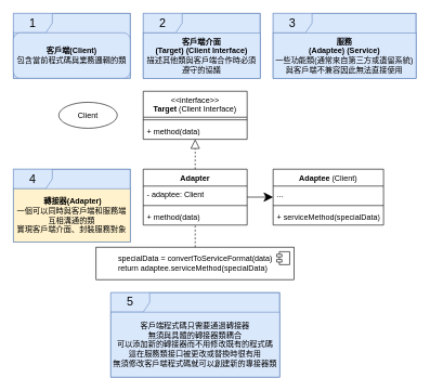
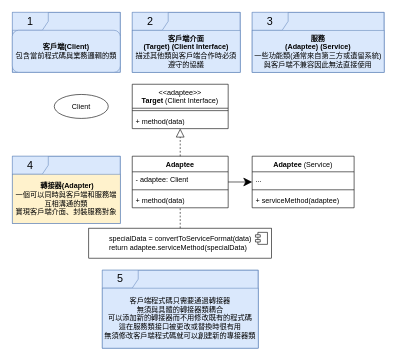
  <mxCell id="0" />
  <mxCell id="1" parent="0" />
- <mxCell id="2" value="&lt;span style=&quot;font-weight: normal;&quot;&gt;&amp;lt;&amp;lt;interface&amp;gt;&amp;gt;&lt;/span&gt;&lt;div&gt;Target&amp;nbsp;&lt;span style=&quot;background-color: initial;&quot;&gt;&lt;span style=&quot;font-weight: normal;&quot;&gt;(Client Interface)&lt;/span&gt;&lt;/span&gt;&lt;/div&gt;" style="swimlane;fontStyle=1;align=center;verticalAlign=top;childLayout=stackLayout;horizontal=1;startSize=40;horizontalStack=0;resizeParent=1;resizeParentMax=0;resizeLast=0;collapsible=1;marginBottom=0;whiteSpace=wrap;html=1;" parent="1" vertex="1"><mxGeometry x="220" y="140" width="160" height="74" as="geometry" /></mxCell>
+ <mxCell id="2" value="&lt;span style=&quot;font-weight: normal;&quot;&gt;&amp;lt;&amp;lt;adaptee&amp;gt;&amp;gt;&lt;/span&gt;&lt;div&gt;Target&amp;nbsp;&lt;span style=&quot;background-color: initial;&quot;&gt;&lt;span style=&quot;font-weight: normal;&quot;&gt;(Client Interface)&lt;/span&gt;&lt;/span&gt;&lt;/div&gt;" style="swimlane;fontStyle=1;align=center;verticalAlign=top;childLayout=stackLayout;horizontal=1;startSize=40;horizontalStack=0;resizeParent=1;resizeParentMax=0;resizeLast=0;collapsible=1;marginBottom=0;whiteSpace=wrap;html=1;" parent="1" vertex="1"><mxGeometry x="220" y="140" width="160" height="74" as="geometry" /></mxCell>
  <mxCell id="3" value="" style="line;strokeWidth=1;fillColor=none;align=left;verticalAlign=middle;spacingTop=-1;spacingLeft=3;spacingRight=3;rotatable=0;labelPosition=right;points=[];portConstraint=eastwest;strokeColor=inherit;" parent="2" vertex="1"><mxGeometry y="40" width="160" height="8" as="geometry" /></mxCell>
  <mxCell id="4" value="+ method(data)" style="text;strokeColor=none;fillColor=none;align=left;verticalAlign=top;spacingLeft=4;spacingRight=4;overflow=hidden;rotatable=0;points=[[0,0.5],[1,0.5]];portConstraint=eastwest;whiteSpace=wrap;html=1;" parent="2" vertex="1"><mxGeometry y="48" width="160" height="26" as="geometry" /></mxCell>
- <mxCell id="5" value="Adapter" style="swimlane;fontStyle=1;align=center;verticalAlign=top;childLayout=stackLayout;horizontal=1;startSize=26;horizontalStack=0;resizeParent=1;resizeParentMax=0;resizeLast=0;collapsible=1;marginBottom=0;whiteSpace=wrap;html=1;" parent="1" vertex="1"><mxGeometry x="220" y="260" width="160" height="86" as="geometry" /></mxCell>
+ <mxCell id="5" value="Adaptee" style="swimlane;fontStyle=1;align=center;verticalAlign=top;childLayout=stackLayout;horizontal=1;startSize=26;horizontalStack=0;resizeParent=1;resizeParentMax=0;resizeLast=0;collapsible=1;marginBottom=0;whiteSpace=wrap;html=1;" parent="1" vertex="1"><mxGeometry x="220" y="260" width="160" height="86" as="geometry" /></mxCell>
  <mxCell id="6" value="- adaptee: Client" style="text;strokeColor=none;fillColor=none;align=left;verticalAlign=top;spacingLeft=4;spacingRight=4;overflow=hidden;rotatable=0;points=[[0,0.5],[1,0.5]];portConstraint=eastwest;whiteSpace=wrap;html=1;" parent="5" vertex="1"><mxGeometry y="26" width="160" height="26" as="geometry" /></mxCell>
  <mxCell id="7" value="" style="line;strokeWidth=1;fillColor=none;align=left;verticalAlign=middle;spacingTop=-1;spacingLeft=3;spacingRight=3;rotatable=0;labelPosition=right;points=[];portConstraint=eastwest;strokeColor=inherit;" parent="5" vertex="1"><mxGeometry y="52" width="160" height="8" as="geometry" /></mxCell>
  <mxCell id="8" value="+ method(data)" style="text;strokeColor=none;fillColor=none;align=left;verticalAlign=top;spacingLeft=4;spacingRight=4;overflow=hidden;rotatable=0;points=[[0,0.5],[1,0.5]];portConstraint=eastwest;whiteSpace=wrap;html=1;" parent="5" vertex="1"><mxGeometry y="60" width="160" height="26" as="geometry" /></mxCell>
- <mxCell id="9" value="Adaptee &lt;span style=&quot;font-weight: normal;&quot;&gt;(Client)&lt;/span&gt;" style="swimlane;fontStyle=1;align=center;verticalAlign=top;childLayout=stackLayout;horizontal=1;startSize=26;horizontalStack=0;resizeParent=1;resizeParentMax=0;resizeLast=0;collapsible=1;marginBottom=0;whiteSpace=wrap;html=1;" parent="1" vertex="1"><mxGeometry x="420" y="260" width="170" height="86" as="geometry" /></mxCell>
+ <mxCell id="9" value="Adaptee &lt;span style=&quot;font-weight: normal;&quot;&gt;(Service)&lt;/span&gt;" style="swimlane;fontStyle=1;align=center;verticalAlign=top;childLayout=stackLayout;horizontal=1;startSize=26;horizontalStack=0;resizeParent=1;resizeParentMax=0;resizeLast=0;collapsible=1;marginBottom=0;whiteSpace=wrap;html=1;" parent="1" vertex="1"><mxGeometry x="420" y="260" width="170" height="86" as="geometry" /></mxCell>
  <mxCell id="10" value="..." style="text;strokeColor=none;fillColor=none;align=left;verticalAlign=top;spacingLeft=4;spacingRight=4;overflow=hidden;rotatable=0;points=[[0,0.5],[1,0.5]];portConstraint=eastwest;whiteSpace=wrap;html=1;" parent="9" vertex="1"><mxGeometry y="26" width="170" height="26" as="geometry" /></mxCell>
  <mxCell id="11" value="" style="line;strokeWidth=1;fillColor=none;align=left;verticalAlign=middle;spacingTop=-1;spacingLeft=3;spacingRight=3;rotatable=0;labelPosition=right;points=[];portConstraint=eastwest;strokeColor=inherit;" parent="9" vertex="1"><mxGeometry y="52" width="170" height="8" as="geometry" /></mxCell>
- <mxCell id="12" value="+ serviceMethod(specialData)" style="text;strokeColor=none;fillColor=none;align=left;verticalAlign=top;spacingLeft=4;spacingRight=4;overflow=hidden;rotatable=0;points=[[0,0.5],[1,0.5]];portConstraint=eastwest;whiteSpace=wrap;html=1;" parent="9" vertex="1"><mxGeometry y="60" width="170" height="26" as="geometry" /></mxCell>
+ <mxCell id="12" value="+ serviceMethod(adaptee)" style="text;strokeColor=none;fillColor=none;align=left;verticalAlign=top;spacingLeft=4;spacingRight=4;overflow=hidden;rotatable=0;points=[[0,0.5],[1,0.5]];portConstraint=eastwest;whiteSpace=wrap;html=1;" parent="9" vertex="1"><mxGeometry y="60" width="170" height="26" as="geometry" /></mxCell>
  <mxCell id="13" value="Client" style="ellipse;whiteSpace=wrap;html=1;" parent="1" vertex="1"><mxGeometry x="90" y="157" width="90" height="40" as="geometry" /></mxCell>
  <mxCell id="14" value="" style="endArrow=block;dashed=1;endFill=0;endSize=12;html=1;rounded=0;exitX=0.5;exitY=0;exitDx=0;exitDy=0;" parent="1" source="5" target="4" edge="1"><mxGeometry width="160" relative="1" as="geometry"><mxPoint x="280" y="440" as="sourcePoint" /><mxPoint x="440" y="440" as="targetPoint" /></mxGeometry></mxCell>
  <mxCell id="15" value="&lt;div style=&quot;text-align: left;&quot;&gt;specialData = convertToServiceFormat(data)&lt;/div&gt;&lt;div style=&quot;text-align: left;&quot;&gt;return adaptee.serviceMethod(specialData)&lt;/div&gt;" style="html=1;dropTarget=0;whiteSpace=wrap;align=center;" parent="1" vertex="1"><mxGeometry x="147.5" y="380" width="305" height="50" as="geometry" /></mxCell>
  <mxCell id="16" value="" style="shape=module;jettyWidth=8;jettyHeight=4;" parent="15" vertex="1"><mxGeometry x="1" width="20" height="20" relative="1" as="geometry"><mxPoint x="-27" y="7" as="offset" /></mxGeometry></mxCell>
  <mxCell id="17" value="" style="group" parent="1" vertex="1" connectable="0"><mxGeometry x="20" y="20" width="180" height="100" as="geometry" /></mxCell>
  <mxCell id="18" value="" style="html=1;whiteSpace=wrap;fillColor=#dae8fc;strokeColor=#6c8ebf;" parent="17" vertex="1"><mxGeometry width="180" height="100" as="geometry" /></mxCell>
  <mxCell id="19" value="&lt;font style=&quot;font-size: 18px;&quot;&gt;1&lt;/font&gt;" style="shape=umlFrame;whiteSpace=wrap;html=1;pointerEvents=0;fillColor=#dae8fc;strokeColor=#6c8ebf;" parent="17" vertex="1"><mxGeometry width="180" height="100" as="geometry" /></mxCell>
  <mxCell id="20" value="&lt;b&gt;客戶端(Client)&lt;/b&gt;&lt;br&gt;包含當前程式碼與業務邏輯的類" style="html=1;whiteSpace=wrap;fillColor=#dae8fc;strokeColor=#6c8ebf;rounded=1;" parent="17" vertex="1"><mxGeometry y="30" width="180" height="70" as="geometry" /></mxCell>
  <mxCell id="21" value="" style="group" parent="1" vertex="1" connectable="0"><mxGeometry x="220" y="20" width="180" height="100" as="geometry" /></mxCell>
  <mxCell id="22" value="" style="html=1;whiteSpace=wrap;fillColor=#dae8fc;strokeColor=#6c8ebf;" parent="21" vertex="1"><mxGeometry width="180" height="100" as="geometry" /></mxCell>
  <mxCell id="23" value="&lt;font style=&quot;font-size: 18px;&quot;&gt;2&lt;/font&gt;" style="shape=umlFrame;whiteSpace=wrap;html=1;pointerEvents=0;fillColor=#dae8fc;strokeColor=#6c8ebf;" parent="21" vertex="1"><mxGeometry width="180" height="100" as="geometry" /></mxCell>
  <mxCell id="24" value="&lt;b&gt;客戶端介面&lt;/b&gt;&lt;div&gt;&lt;b&gt;(Target)&amp;nbsp;&lt;/b&gt;&lt;b style=&quot;background-color: initial;&quot;&gt;(Client Interface)&lt;/b&gt;&lt;div&gt;描述其他類與客戶端合作時必須遵守的協議&lt;br&gt;&lt;/div&gt;&lt;/div&gt;" style="html=1;whiteSpace=wrap;fillColor=#dae8fc;strokeColor=#6c8ebf;" parent="21" vertex="1"><mxGeometry y="30" width="180" height="70" as="geometry" /></mxCell>
  <mxCell id="25" value="" style="group" parent="1" vertex="1" connectable="0"><mxGeometry x="420" y="20" width="220" height="100" as="geometry" /></mxCell>
  <mxCell id="26" value="" style="html=1;whiteSpace=wrap;fillColor=#dae8fc;strokeColor=#6c8ebf;" parent="25" vertex="1"><mxGeometry width="220" height="100" as="geometry" /></mxCell>
  <mxCell id="27" value="&lt;font style=&quot;font-size: 18px;&quot;&gt;3&lt;/font&gt;" style="shape=umlFrame;whiteSpace=wrap;html=1;pointerEvents=0;fillColor=#dae8fc;strokeColor=#6c8ebf;" parent="25" vertex="1"><mxGeometry width="220" height="100" as="geometry" /></mxCell>
  <mxCell id="28" value="&lt;b&gt;服務&lt;/b&gt;&lt;div&gt;&lt;b&gt;(Adaptee) (Service)&lt;/b&gt;&lt;/div&gt;&lt;div&gt;一些功能類(通常來自第三方或遺留系統)&lt;/div&gt;&lt;div&gt;與客戶端不兼容&lt;span style=&quot;background-color: initial;&quot;&gt;因此無法直接使用&lt;/span&gt;&lt;/div&gt;" style="html=1;whiteSpace=wrap;fillColor=#dae8fc;strokeColor=#6c8ebf;" parent="25" vertex="1"><mxGeometry y="30" width="220" height="70" as="geometry" /></mxCell>
  <mxCell id="29" value="" style="group" parent="1" vertex="1" connectable="0"><mxGeometry x="170" y="450" width="260" height="130" as="geometry" /></mxCell>
  <mxCell id="30" value="" style="html=1;whiteSpace=wrap;fillColor=#dae8fc;strokeColor=#6c8ebf;" parent="29" vertex="1"><mxGeometry width="260" height="130" as="geometry" /></mxCell>
  <mxCell id="31" value="&lt;font style=&quot;font-size: 18px;&quot;&gt;5&lt;/font&gt;" style="shape=umlFrame;whiteSpace=wrap;html=1;pointerEvents=0;fillColor=#dae8fc;strokeColor=#6c8ebf;" parent="29" vertex="1"><mxGeometry width="260" height="130" as="geometry" /></mxCell>
  <mxCell id="32" value="客戶端程式碼只需要通過轉接器&lt;div&gt;無須與具體的轉接器類耦合&lt;/div&gt;&lt;div&gt;可以添加新的轉接器而不用修改既有的程式碼&lt;/div&gt;&lt;div&gt;這在服務類接口被更改或替換時很有用&lt;/div&gt;&lt;div&gt;無須修改客戶端程式碼就可以創建新的專接器類&lt;/div&gt;" style="html=1;whiteSpace=wrap;fillColor=#dae8fc;strokeColor=#6c8ebf;" parent="29" vertex="1"><mxGeometry y="30" width="260" height="100" as="geometry" /></mxCell>
  <mxCell id="33" value="" style="group" parent="1" vertex="1" connectable="0"><mxGeometry x="20" y="260" width="180" height="112" as="geometry" /></mxCell>
  <mxCell id="34" value="" style="html=1;whiteSpace=wrap;fillColor=#dae8fc;strokeColor=#6c8ebf;" parent="33" vertex="1"><mxGeometry width="180" height="112.0" as="geometry" /></mxCell>
  <mxCell id="35" value="&lt;font style=&quot;font-size: 18px;&quot;&gt;4&lt;/font&gt;" style="shape=umlFrame;whiteSpace=wrap;html=1;pointerEvents=0;fillColor=#dae8fc;strokeColor=#6c8ebf;" parent="33" vertex="1"><mxGeometry width="180" height="112.0" as="geometry" /></mxCell>
  <mxCell id="36" value="&lt;b&gt;&amp;nbsp;轉接器(Adapter)&lt;/b&gt;&lt;div&gt;一個可以同時與客戶端和服務端&lt;/div&gt;&lt;div&gt;互相溝通的類&lt;/div&gt;&lt;div&gt;實現客戶端介面、封裝服務對象&lt;/div&gt;" style="html=1;whiteSpace=wrap;fillColor=#fff2cc;strokeColor=#6c8ebf;" parent="33" vertex="1"><mxGeometry y="30" width="180" height="82" as="geometry" /></mxCell>
  <mxCell id="37" value="" style="endArrow=classic;endFill=1;endSize=12;html=1;rounded=0;" edge="1" parent="1" source="5" target="9"><mxGeometry width="160" relative="1" as="geometry"><mxPoint x="380" y="308" as="sourcePoint" /><mxPoint x="540" y="298.66" as="targetPoint" /></mxGeometry></mxCell>
  <mxCell id="38" value="" style="endArrow=none;dashed=1;html=1;rounded=0;" edge="1" parent="1" source="15" target="5"><mxGeometry width="50" height="50" relative="1" as="geometry"><mxPoint x="140" y="390" as="sourcePoint" /><mxPoint x="190" y="340" as="targetPoint" /></mxGeometry></mxCell>
